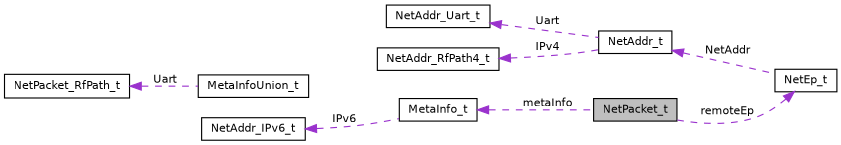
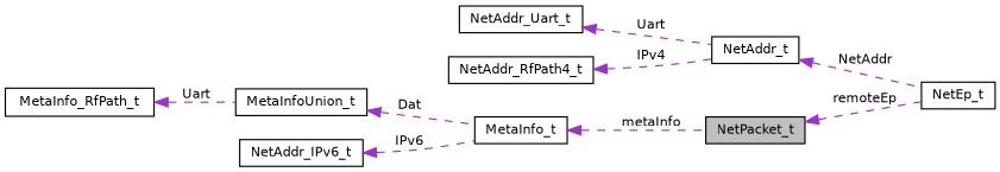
  digraph {
    rankdir=LR
    node [color=black fillcolor=white fontname=Helvetica fontsize=10 shape=record style=filled]
    edge [color=darkorchid3 dir=back fontname=Helvetica fontsize=10 labelfontname=Helvetica labelfontsize=10 style=dashed]
    n1 [fillcolor=grey75 fontcolor=black height=0.2 label=NetPacket_t width=0.4]
    n2 [height=0.2 label=MetaInfo_t width=0.4]
    n3 [height=0.2 label=MetaInfoUnion_t width=0.4]
-   n4 [height=0.2 label=NetPacket_RfPath_t width=0.4]
+   n4 [height=0.2 label=MetaInfo_RfPath_t width=0.4]
    n5 [height=0.2 label=NetEp_t width=0.4]
    n6 [height=0.2 label=NetAddr_t width=0.4]
    n7 [height=0.2 label=NetAddr_Uart_t width=0.4]
    n8 [height=0.2 label=NetAddr_IPv6_t width=0.4]
    n9 [height=0.2 label=NetAddr_RfPath4_t width=0.4]
    n2 -> n1 [label=" metaInfo"]
+   n3 -> n2 [label=" Dat"]
    n4 -> n3 [label=" Uart"]
-   n5 -> n1 [label=" remoteEp"]
+   n1 -> n5 [label=" remoteEp"]
    n6 -> n5 [label=" NetAddr"]
    n7 -> n6 [label=" Uart"]
    n8 -> n2 [label=" IPv6"]
    n9 -> n6 [label=" IPv4"]
  }
